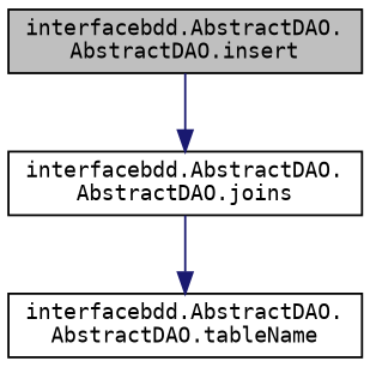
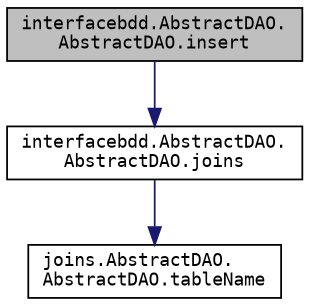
  digraph {
    fontname="DejaVu Sans Mono"
    rankdir=TB
    node [color=black fillcolor=white fontname="DejaVu Sans Mono" fontsize=10 shape=record style=filled]
    edge [color=midnightblue fontname="DejaVu Sans Mono" fontsize=10 labelfontname=Helvetica labelfontsize=10 style=solid]
    n1 [fillcolor=grey75 fontcolor=black height=0.2 label="interfacebdd.AbstractDAO.\lAbstractDAO.insert" width=0.4]
    n2 [height=0.2 label="interfacebdd.AbstractDAO.\lAbstractDAO.joins" width=0.4]
-   n3 [height=0.2 label="interfacebdd.AbstractDAO.\lAbstractDAO.tableName" width=0.4]
+   n3 [height=0.2 label="joins.AbstractDAO.\lAbstractDAO.tableName" width=0.4]
    n1 -> n2
    n2 -> n3
  }
